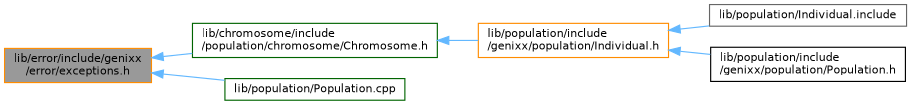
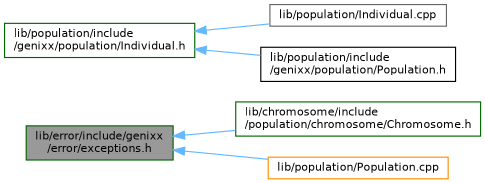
  digraph {
    fontname="DejaVu Sans"
    rankdir=LR
    node [color=darkorange fillcolor=white fontname="DejaVu Sans" fontsize=10 shape=box style=filled]
    edge [color=steelblue1 dir=back fontname="DejaVu Sans" fontsize=10 labelfontname=Helvetica labelfontsize=10 style=solid]
-   n1 [fillcolor=grey60 fontcolor=black height=0.2 label="lib/error/include/genixx\l/error/exceptions.h" width=0.4]
+   n1 [color=darkgreen fillcolor=grey60 fontcolor=black height=0.2 label="lib/error/include/genixx\l/error/exceptions.h" width=0.4]
    n2 [color=darkgreen height=0.2 label="lib/chromosome/include\l/population/chromosome/Chromosome.h" width=0.4]
-   n3 [color=darkgreen height=0.2 label="lib/population/Population.cpp" width=0.4]
-   n4 [height=0.2 label="lib/population/include\l/genixx/population/Individual.h" width=0.4]
-   n5 [color=gray40 height=0.2 label="lib/population/Individual.include" width=0.4]
+   n3 [height=0.2 label="lib/population/Population.cpp" width=0.4]
+   n4 [color=darkgreen height=0.2 label="lib/population/include\l/genixx/population/Individual.h" width=0.4]
+   n5 [color=gray40 height=0.2 label="lib/population/Individual.cpp" width=0.4]
    n6 [color=black height=0.2 label="lib/population/include\l/genixx/population/Population.h" width=0.4]
    n1 -> n2
    n1 -> n3
-   n2 -> n4
    n4 -> n5
    n4 -> n6
  }
